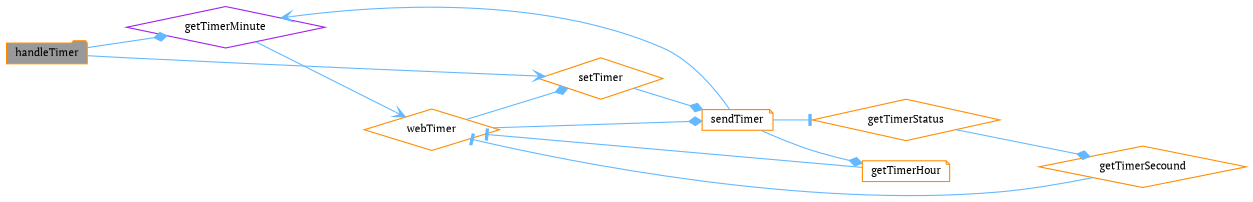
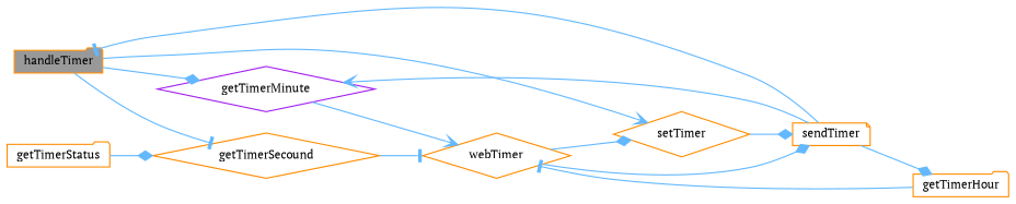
  digraph {
    fontname="PT Serif"
    rankdir=LR
    node [color=darkorange fillcolor=white fontname="PT Serif" fontsize=10 shape=diamond style=filled]
    edge [arrowhead=diamond color=steelblue1 fontname="PT Serif" fontsize=10 labelfontname=Helvetica labelfontsize=10 style=solid]
    n1 [fillcolor=grey60 fontcolor=black height=0.2 label=handleTimer shape=folder width=0.4]
    n2 [color=purple height=0.2 label=getTimerMinute width=0.4]
    n3 [height=0.2 label=getTimerSecound width=0.4]
    n4 [height=0.2 label=setTimer width=0.4]
-   n5 [height=0.2 label=getTimerHour shape=note width=0.4]
+   n5 [height=0.2 label=getTimerHour shape=folder width=0.4]
    n6 [height=0.2 label=webTimer width=0.4]
    n7 [height=0.2 label=sendTimer shape=note width=0.4]
-   n8 [height=0.2 label=getTimerStatus width=0.4]
+   n8 [height=0.2 label=getTimerStatus shape=folder width=0.4]
    n1 -> n2
+   n1 -> n3 [arrowhead=tee]
    n1 -> n4 [arrowhead=vee]
    n2 -> n6 [arrowhead=vee]
    n3 -> n6 [arrowhead=tee]
    n4 -> n7
    n5 -> n6 [arrowhead=tee]
    n6 -> n4
    n6 -> n7
    n7 -> n2 [arrowhead=vee]
    n7 -> n5
-   n7 -> n8 [arrowhead=tee]
+   n7 -> n1 [arrowhead=tee]
    n8 -> n3
  }
